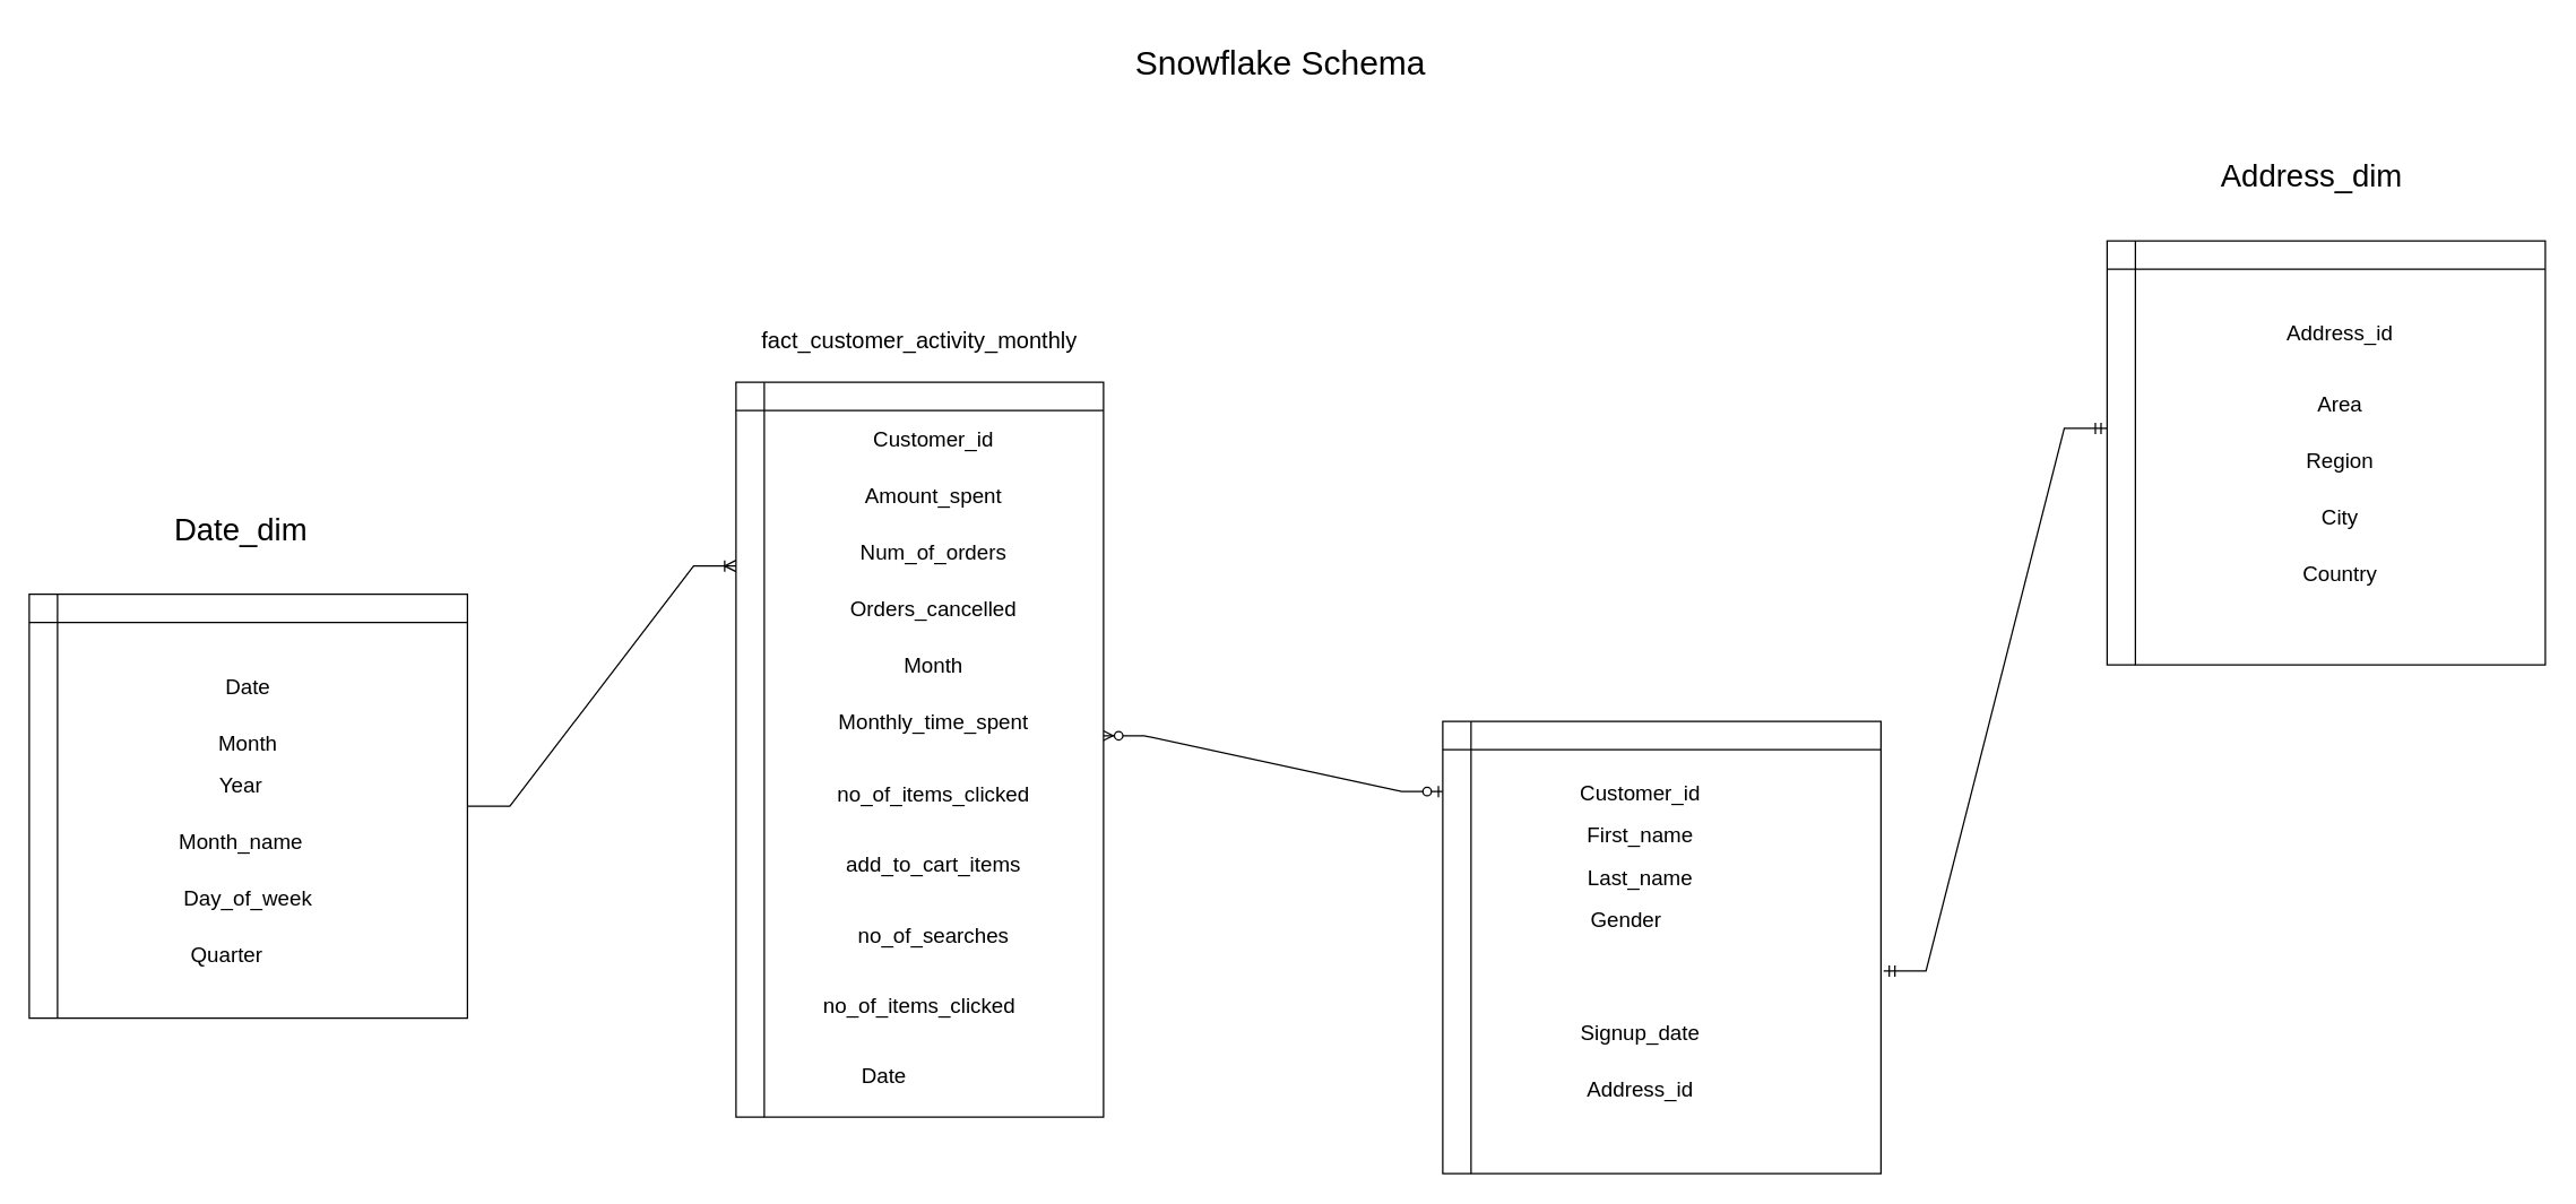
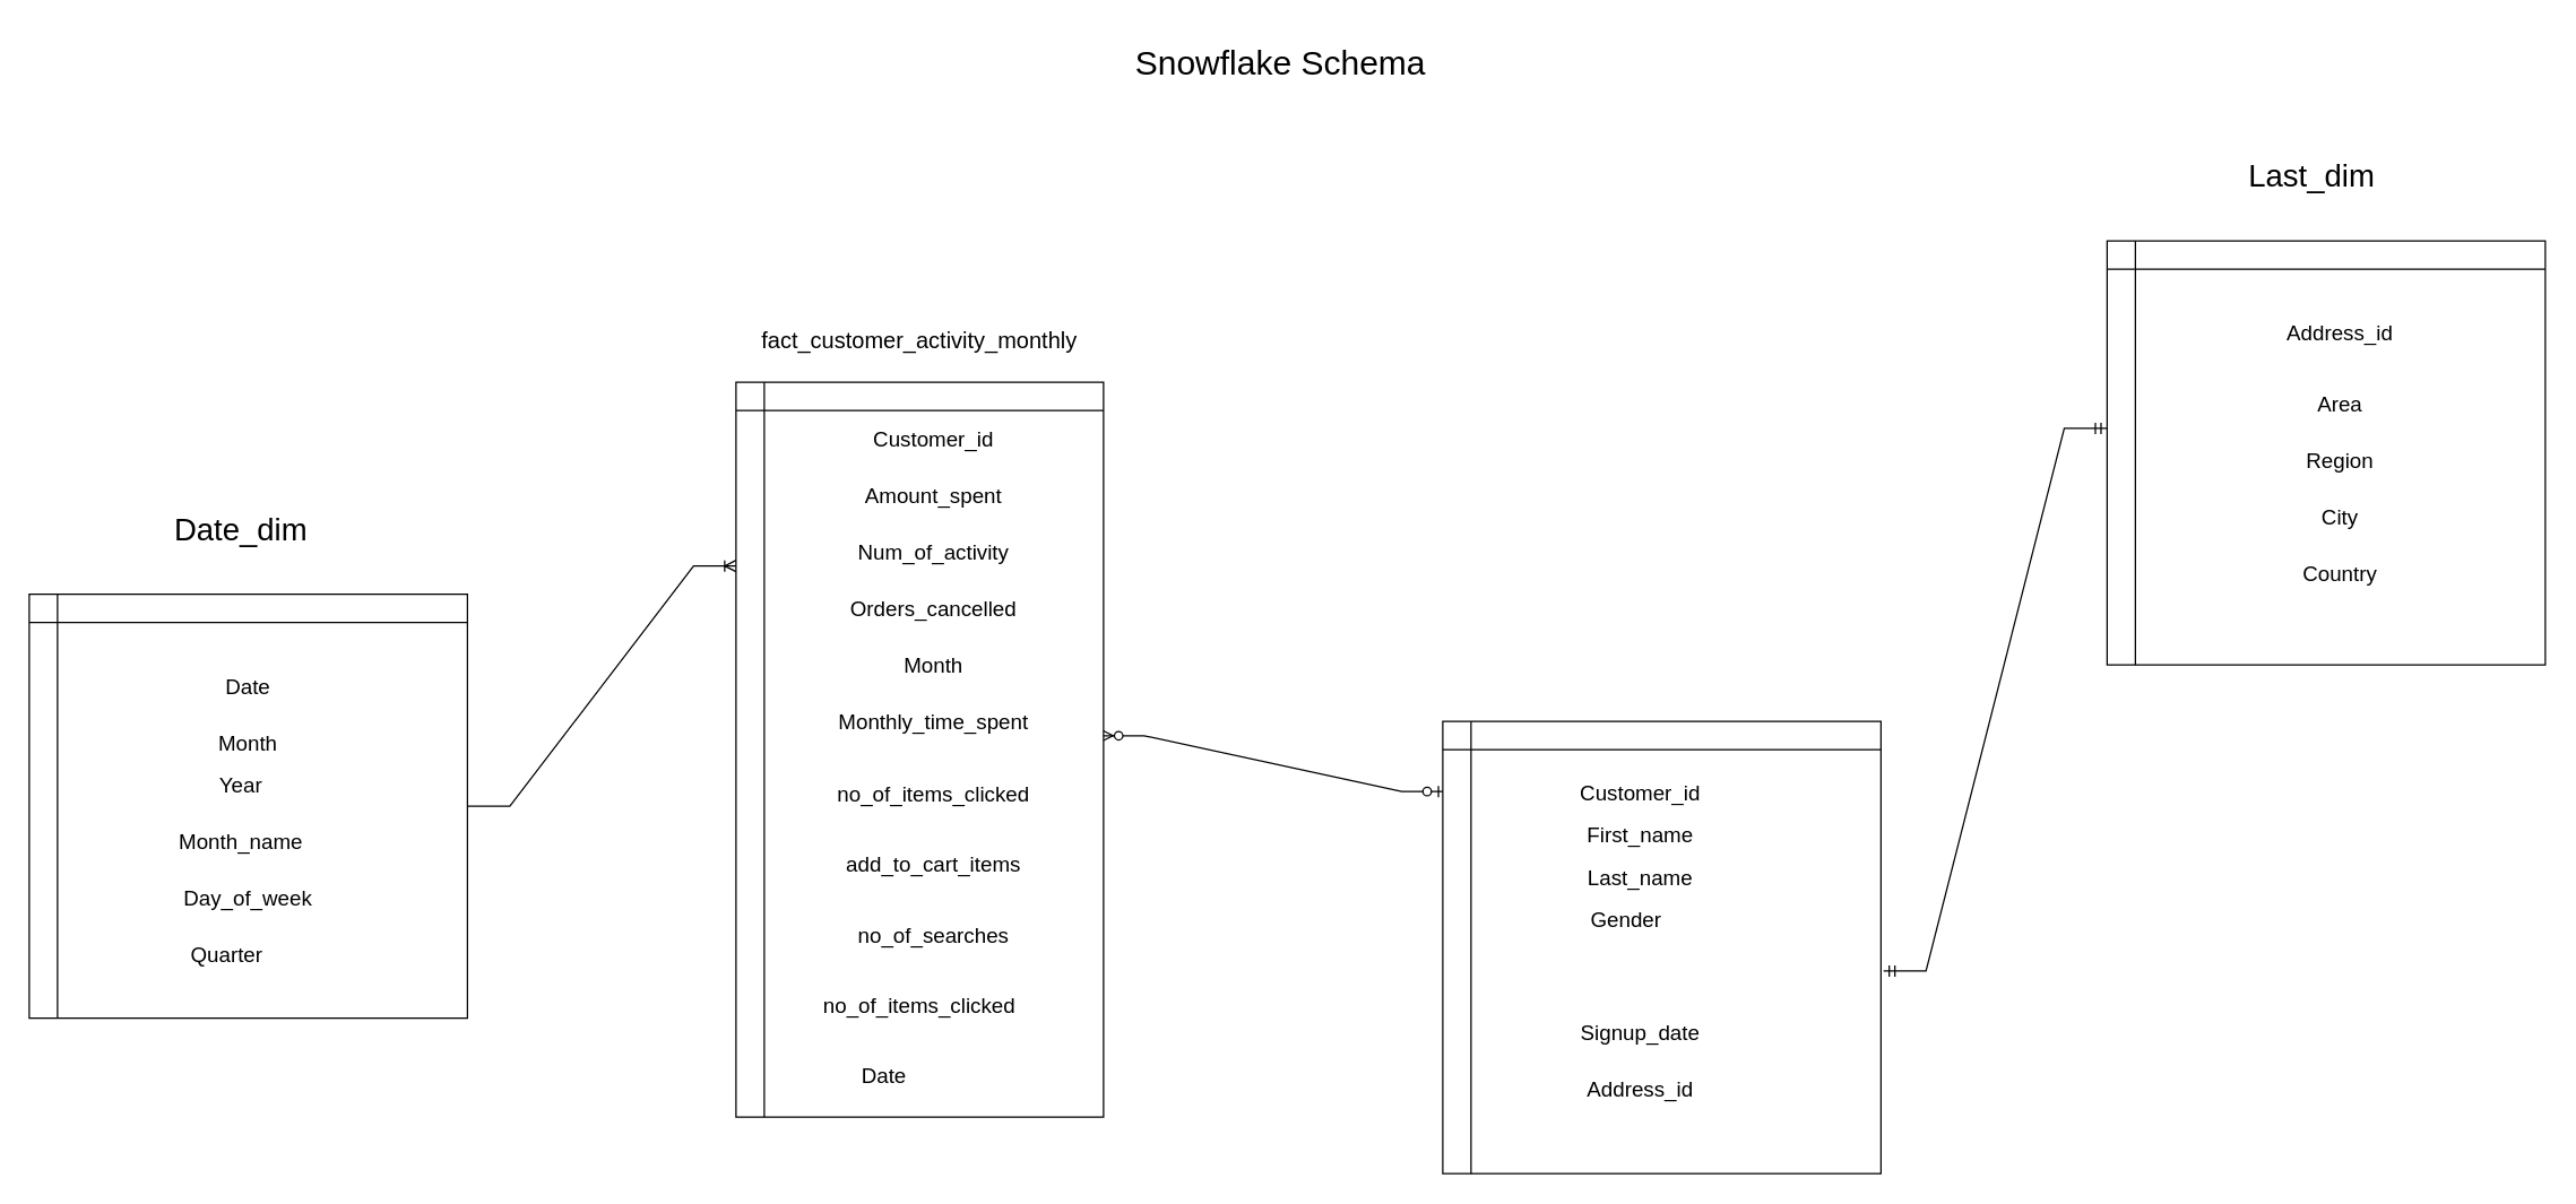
  <mxCell id="0" />
  <mxCell id="1" parent="0" />
  <mxCell id="2" value="" style="edgeStyle=entityRelationEdgeStyle;fontSize=12;html=1;endArrow=ERzeroToMany;startArrow=ERzeroToOne;rounded=0;exitX=0.003;exitY=0.155;exitDx=0;exitDy=0;entryX=0.995;entryY=0.481;entryDx=0;entryDy=0;entryPerimeter=0;exitPerimeter=0;" edge="1" parent="1" source="16" target="3"><mxGeometry width="100" height="100" relative="1" as="geometry"><mxPoint x="1010" y="700" as="sourcePoint" /><mxPoint x="781.3" y="504.98" as="targetPoint" /><Array as="points"><mxPoint x="930" y="515" /></Array></mxGeometry></mxCell>
  <mxCell id="3" value="" style="shape=internalStorage;whiteSpace=wrap;html=1;backgroundOutline=1;" vertex="1" parent="1"><mxGeometry x="520" y="270" width="260" height="520" as="geometry" /></mxCell>
  <mxCell id="4" value="Snowflake Schema" style="text;html=1;align=center;verticalAlign=middle;rounded=0;fontSize=24;fontColor=light-dark(#000000,#FFFFFF);" vertex="1" parent="1"><mxGeometry x="780" y="20" width="250" height="50" as="geometry" /></mxCell>
  <mxCell id="5" value="Customer_id" style="text;html=1;align=center;verticalAlign=middle;whiteSpace=wrap;rounded=0;fontSize=15;" vertex="1" parent="1"><mxGeometry x="570" y="290" width="180" height="40" as="geometry" /></mxCell>
  <mxCell id="6" value="Amount_spent" style="text;html=1;align=center;verticalAlign=middle;whiteSpace=wrap;rounded=0;fontSize=15;" vertex="1" parent="1"><mxGeometry x="570" y="330" width="180" height="40" as="geometry" /></mxCell>
- <mxCell id="7" value="Num_of_orders" style="text;html=1;align=center;verticalAlign=middle;whiteSpace=wrap;rounded=0;fontSize=15;" vertex="1" parent="1"><mxGeometry x="570" y="370" width="180" height="40" as="geometry" /></mxCell>
+ <mxCell id="7" value="Num_of_activity" style="text;html=1;align=center;verticalAlign=middle;whiteSpace=wrap;rounded=0;fontSize=15;" vertex="1" parent="1"><mxGeometry x="570" y="370" width="180" height="40" as="geometry" /></mxCell>
  <mxCell id="8" value="Orders_cancelled" style="text;html=1;align=center;verticalAlign=middle;whiteSpace=wrap;rounded=0;fontSize=15;" vertex="1" parent="1"><mxGeometry x="570" y="410" width="180" height="40" as="geometry" /></mxCell>
  <mxCell id="9" value="Month" style="text;html=1;align=center;verticalAlign=middle;whiteSpace=wrap;rounded=0;fontSize=15;" vertex="1" parent="1"><mxGeometry x="570" y="450" width="180" height="40" as="geometry" /></mxCell>
  <mxCell id="10" value="Monthly_time_spent" style="text;html=1;align=center;verticalAlign=middle;whiteSpace=wrap;rounded=0;fontSize=15;" vertex="1" parent="1"><mxGeometry x="570" y="490" width="180" height="40" as="geometry" /></mxCell>
  <mxCell id="11" value="&#10;no_of_items_clicked&#10;&#10;" style="text;html=1;align=center;verticalAlign=middle;whiteSpace=wrap;rounded=0;fontSize=15;" vertex="1" parent="1"><mxGeometry x="570" y="550" width="180" height="40" as="geometry" /></mxCell>
  <mxCell id="12" value="&#10;add_to_cart_items&#10;&#10;" style="text;html=1;align=center;verticalAlign=middle;whiteSpace=wrap;rounded=0;fontSize=15;" vertex="1" parent="1"><mxGeometry x="570" y="600" width="180" height="40" as="geometry" /></mxCell>
  <mxCell id="13" value="&#10;no_of_searches&#10;&#10;" style="text;html=1;align=center;verticalAlign=middle;whiteSpace=wrap;rounded=0;fontSize=15;" vertex="1" parent="1"><mxGeometry x="570" y="650" width="180" height="40" as="geometry" /></mxCell>
  <mxCell id="14" value="&#10;no_of_items_clicked&#10;&#10;" style="text;html=1;align=center;verticalAlign=middle;whiteSpace=wrap;rounded=0;fontSize=15;" vertex="1" parent="1"><mxGeometry x="560" y="700" width="180" height="40" as="geometry" /></mxCell>
  <mxCell id="15" value="&#10;fact_customer_activity_monthly&#10;&#10;" style="text;html=1;align=center;verticalAlign=middle;whiteSpace=wrap;rounded=0;fontSize=16;" vertex="1" parent="1"><mxGeometry x="535" width="230" height="40" as="geometry" y="230" /></mxCell>
  <mxCell id="16" value="" style="shape=internalStorage;whiteSpace=wrap;html=1;backgroundOutline=1;" vertex="1" parent="1"><mxGeometry x="1020" y="510" width="310" height="320" as="geometry" /></mxCell>
  <mxCell id="17" value="Customer_id" style="text;html=1;align=center;verticalAlign=middle;whiteSpace=wrap;rounded=0;fontSize=15;" vertex="1" parent="1"><mxGeometry x="1060" y="540" width="200" height="40" as="geometry" /></mxCell>
  <mxCell id="18" value="First_name" style="text;html=1;align=center;verticalAlign=middle;whiteSpace=wrap;rounded=0;fontSize=15;" vertex="1" parent="1"><mxGeometry x="1060" y="570" width="200" height="40" as="geometry" /></mxCell>
  <mxCell id="19" value="Last_name" style="text;html=1;align=center;verticalAlign=middle;whiteSpace=wrap;rounded=0;fontSize=15;" vertex="1" parent="1"><mxGeometry x="1060" y="600" width="200" height="40" as="geometry" /></mxCell>
  <mxCell id="20" value="Gender" style="text;html=1;align=center;verticalAlign=middle;whiteSpace=wrap;rounded=0;fontSize=15;" vertex="1" parent="1"><mxGeometry x="1050" y="630" width="200" height="40" as="geometry" /></mxCell>
  <mxCell id="21" value="Signup_date" style="text;html=1;align=center;verticalAlign=middle;whiteSpace=wrap;rounded=0;fontSize=15;" vertex="1" parent="1"><mxGeometry x="1060" y="710" width="200" height="40" as="geometry" /></mxCell>
  <mxCell id="22" value="Address_id" style="text;html=1;align=center;verticalAlign=middle;whiteSpace=wrap;rounded=0;fontSize=15;" vertex="1" parent="1"><mxGeometry x="1060" y="750" width="200" height="40" as="geometry" /></mxCell>
  <mxCell id="23" value="" style="shape=internalStorage;whiteSpace=wrap;html=1;backgroundOutline=1;" vertex="1" parent="1"><mxGeometry x="20" y="420" width="310" height="300" as="geometry" /></mxCell>
  <mxCell id="24" value="Date" style="text;html=1;align=center;verticalAlign=middle;whiteSpace=wrap;rounded=0;fontSize=15;" vertex="1" parent="1"><mxGeometry x="45" y="460" width="260" height="50" as="geometry" /></mxCell>
  <mxCell id="25" value="Month" style="text;html=1;align=center;verticalAlign=middle;whiteSpace=wrap;rounded=0;fontSize=15;" vertex="1" parent="1"><mxGeometry x="45" y="500" width="260" height="50" as="geometry" /></mxCell>
  <mxCell id="26" value="Year" style="text;html=1;align=center;verticalAlign=middle;whiteSpace=wrap;rounded=0;fontSize=15;" vertex="1" parent="1"><mxGeometry x="40" y="530" width="260" height="50" as="geometry" /></mxCell>
  <mxCell id="27" value="Month_name" style="text;html=1;align=center;verticalAlign=middle;whiteSpace=wrap;rounded=0;fontSize=15;" vertex="1" parent="1"><mxGeometry x="40" y="570" width="260" height="50" as="geometry" /></mxCell>
  <mxCell id="28" value="Day_of_week" style="text;html=1;align=center;verticalAlign=middle;whiteSpace=wrap;rounded=0;fontSize=15;" vertex="1" parent="1"><mxGeometry x="45" y="610" width="260" height="50" as="geometry" /></mxCell>
  <mxCell id="29" value="Quarter" style="text;html=1;align=center;verticalAlign=middle;whiteSpace=wrap;rounded=0;fontSize=15;" vertex="1" parent="1"><mxGeometry x="30" y="650" width="260" height="50" as="geometry" /></mxCell>
  <mxCell id="30" value="Date_dim" style="text;html=1;align=center;verticalAlign=middle;whiteSpace=wrap;rounded=0;fontSize=22;" vertex="1" parent="1"><mxGeometry x="40" y="350" width="260" height="50" as="geometry" /></mxCell>
  <mxCell id="31" value="" style="edgeStyle=entityRelationEdgeStyle;fontSize=12;html=1;endArrow=ERoneToMany;rounded=0;entryX=0;entryY=0.25;entryDx=0;entryDy=0;" edge="1" parent="1" target="3"><mxGeometry width="100" height="100" relative="1" as="geometry"><mxPoint x="330" y="570" as="sourcePoint" /><mxPoint x="430" y="470" as="targetPoint" /><Array as="points"><mxPoint x="100" y="630" /></Array></mxGeometry></mxCell>
  <mxCell id="32" value="Date" style="text;html=1;align=center;verticalAlign=middle;whiteSpace=wrap;rounded=0;fontSize=15;" vertex="1" parent="1"><mxGeometry x="535" y="740" width="180" height="40" as="geometry" /></mxCell>
  <mxCell id="33" value="" style="shape=internalStorage;whiteSpace=wrap;html=1;backgroundOutline=1;" vertex="1" parent="1"><mxGeometry x="1490" y="170" width="310" height="300" as="geometry" /></mxCell>
  <mxCell id="34" value="Address_id" style="text;html=1;align=center;verticalAlign=middle;whiteSpace=wrap;rounded=0;fontSize=15;" vertex="1" parent="1"><mxGeometry x="1520" y="210" width="270" height="50" as="geometry" /></mxCell>
  <mxCell id="35" value="Area" style="text;html=1;align=center;verticalAlign=middle;whiteSpace=wrap;rounded=0;fontSize=15;" vertex="1" parent="1"><mxGeometry x="1520" y="260" width="270" height="50" as="geometry" /></mxCell>
  <mxCell id="36" value="Region" style="text;html=1;align=center;verticalAlign=middle;whiteSpace=wrap;rounded=0;fontSize=15;" vertex="1" parent="1"><mxGeometry x="1520" y="300" width="270" height="50" as="geometry" /></mxCell>
  <mxCell id="37" value="City" style="text;html=1;align=center;verticalAlign=middle;whiteSpace=wrap;rounded=0;fontSize=15;" vertex="1" parent="1"><mxGeometry x="1520" y="340" width="270" height="50" as="geometry" /></mxCell>
  <mxCell id="38" value="Country" style="text;html=1;align=center;verticalAlign=middle;whiteSpace=wrap;rounded=0;fontSize=15;" vertex="1" parent="1"><mxGeometry x="1520" y="380" width="270" height="50" as="geometry" /></mxCell>
- <mxCell id="39" value="Address_dim" style="text;html=1;align=center;verticalAlign=middle;whiteSpace=wrap;rounded=0;fontSize=22;" vertex="1" parent="1"><mxGeometry x="1500" y="100" width="270" height="50" as="geometry" /></mxCell>
+ <mxCell id="39" value="Last_dim" style="text;html=1;align=center;verticalAlign=middle;whiteSpace=wrap;rounded=0;fontSize=22;" vertex="1" parent="1"><mxGeometry x="1500" y="100" width="270" height="50" as="geometry" /></mxCell>
  <mxCell id="40" value="" style="edgeStyle=entityRelationEdgeStyle;fontSize=12;html=1;endArrow=ERmandOne;startArrow=ERmandOne;rounded=0;entryX=-0.001;entryY=0.442;entryDx=0;entryDy=0;entryPerimeter=0;exitX=1.006;exitY=0.552;exitDx=0;exitDy=0;exitPerimeter=0;" edge="1" parent="1" source="16" target="33"><mxGeometry width="100" height="100" relative="1" as="geometry"><mxPoint x="1330" y="670" as="sourcePoint" /><mxPoint x="1430" y="570" as="targetPoint" /></mxGeometry></mxCell>
